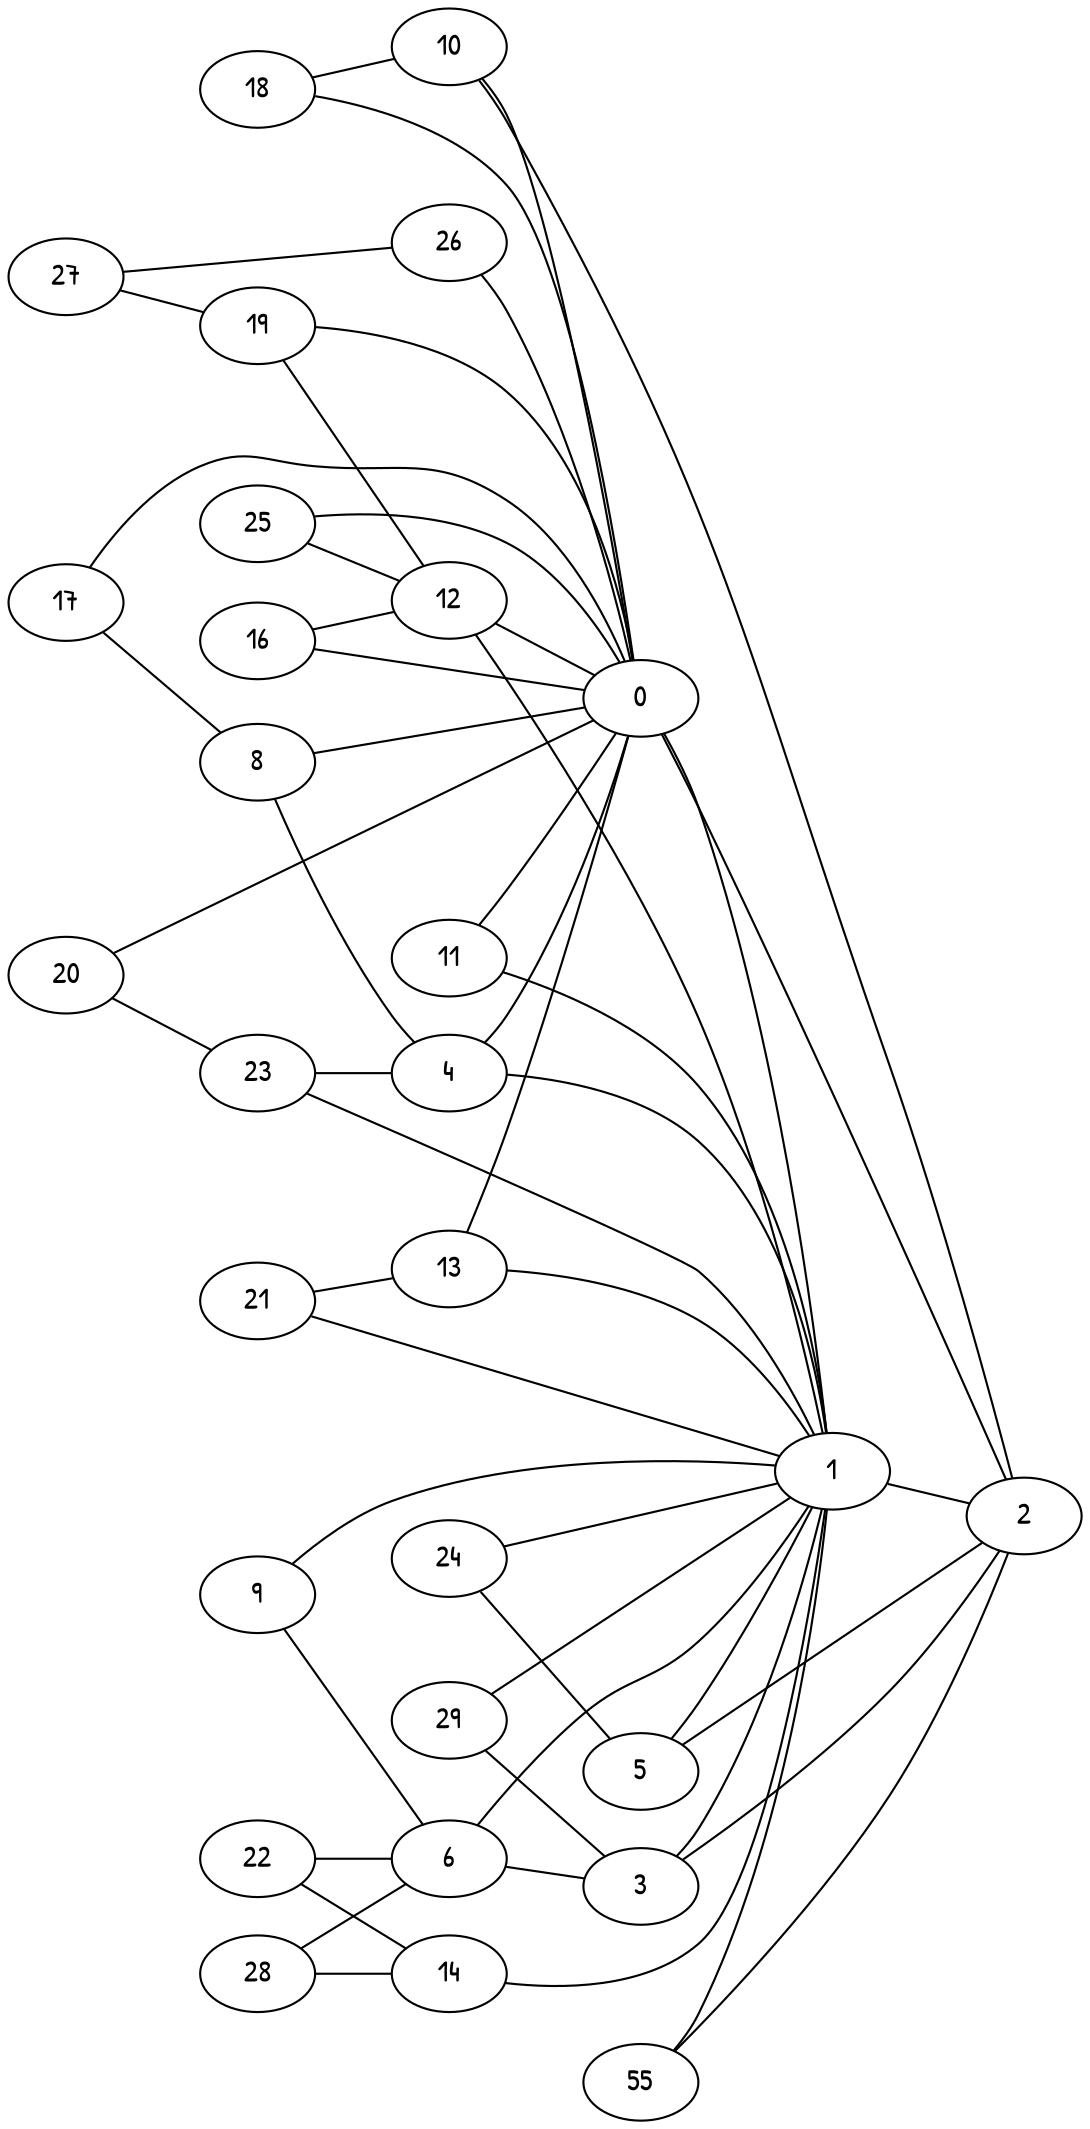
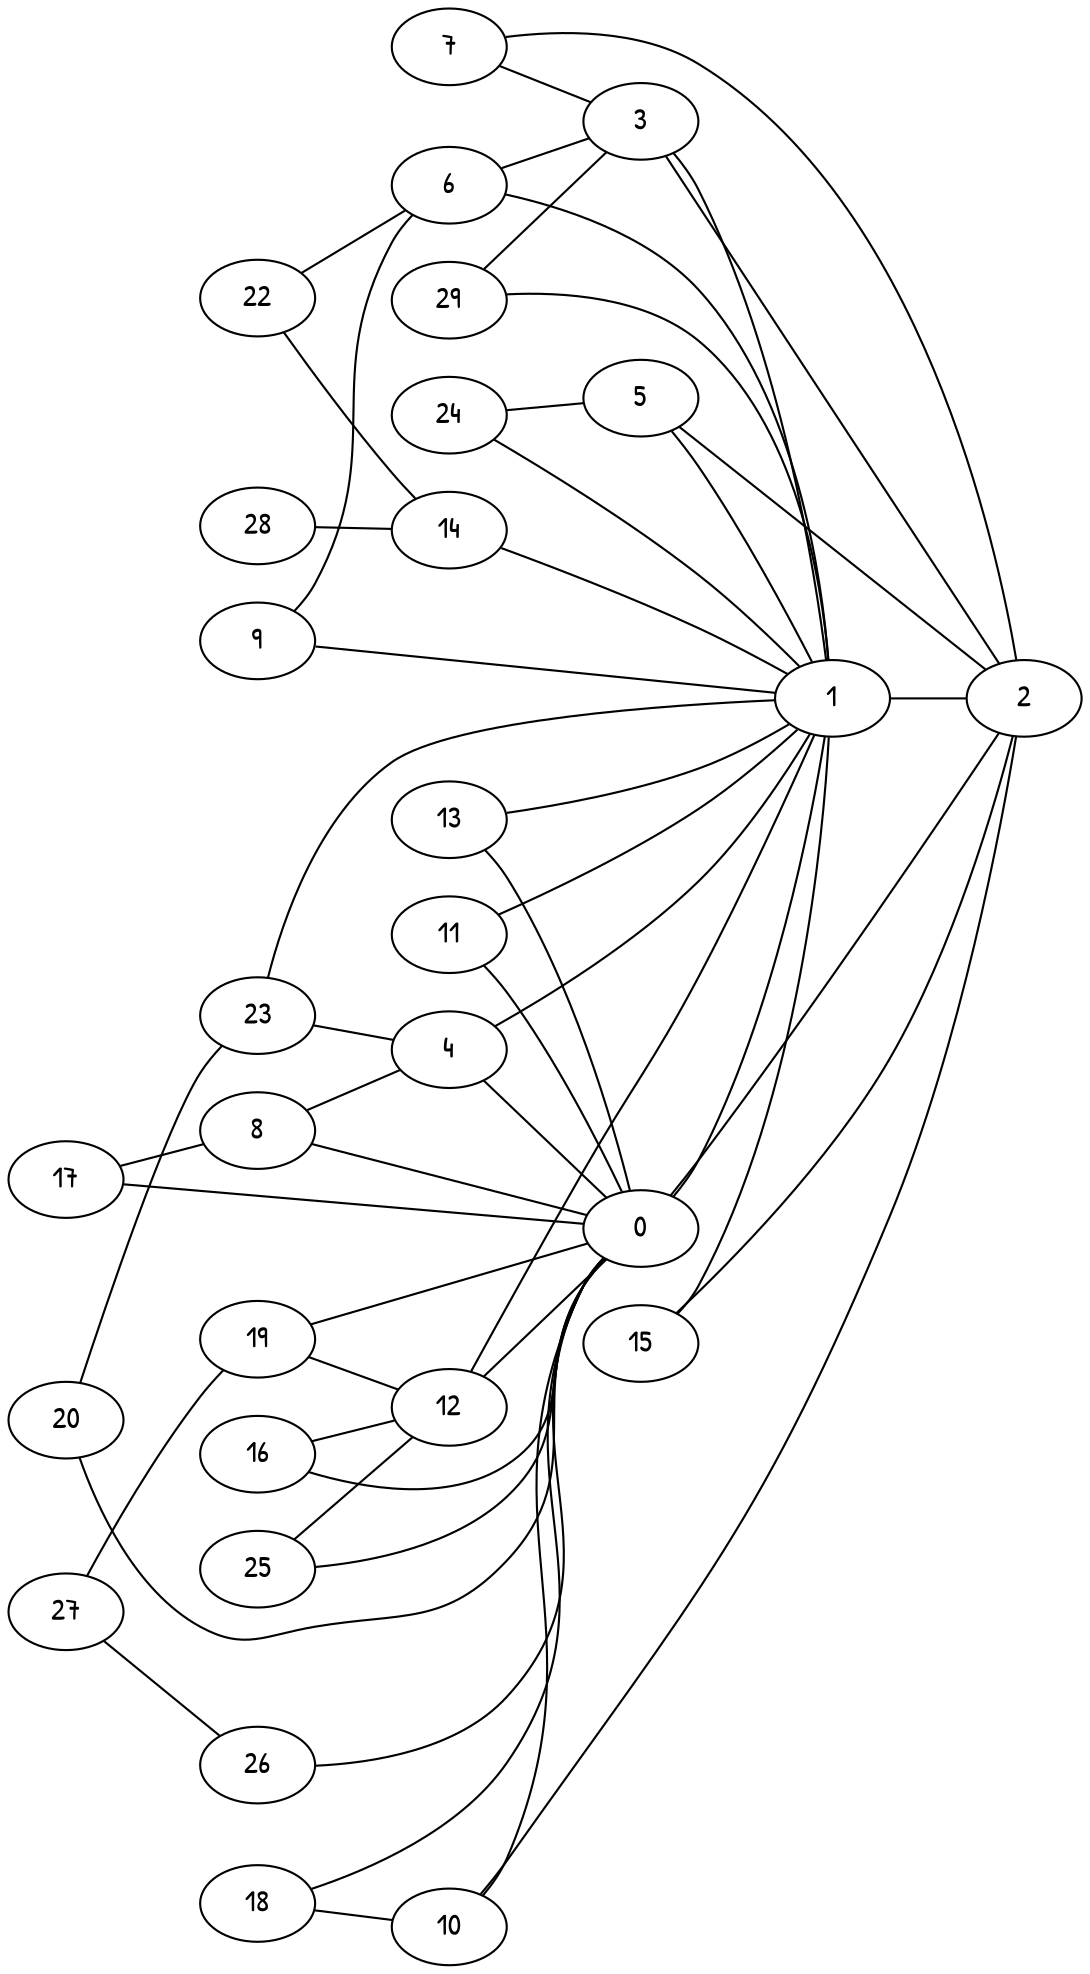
  graph {
    fontname="Patrick Hand"
    rankdir=LR
    node [fontname="Patrick Hand"]
    edge [fontname="Patrick Hand"]
    0
    1
    2
    3
    4
    5
    6
+   7
    8
    9
    10
    11
    12
    13
    14
-   15 [label=55]
+   15
    16
    17
    18
    19
    20
    23
-   21
    22
    24
    25
    26
    27
    28
    29
    0 -- 1
    1 -- 2
    2 -- 0
    3 -- 1
    3 -- 2
    4 -- 0
    4 -- 1
    5 -- 1
    5 -- 2
    6 -- 1
    6 -- 3
+   7 -- 2
+   7 -- 3
    8 -- 0
    8 -- 4
    9 -- 1
    9 -- 6
    10 -- 0
    10 -- 2
    11 -- 0
    11 -- 1
    12 -- 0
    12 -- 1
    13 -- 0
    13 -- 1
    14 -- 1
    15 -- 1
    15 -- 2
    16 -- 0
    16 -- 12
    17 -- 0
    17 -- 8
    18 -- 0
    18 -- 10
    19 -- 0
    19 -- 12
    20 -- 0
    20 -- 23
    23 -- 1
    23 -- 4
-   21 -- 1
-   21 -- 13
    22 -- 6
    22 -- 14
    24 -- 1
    24 -- 5
    25 -- 0
    25 -- 12
    26 -- 0
    27 -- 19
    27 -- 26
-   28 -- 6
    28 -- 14
    29 -- 1
    29 -- 3
  }
